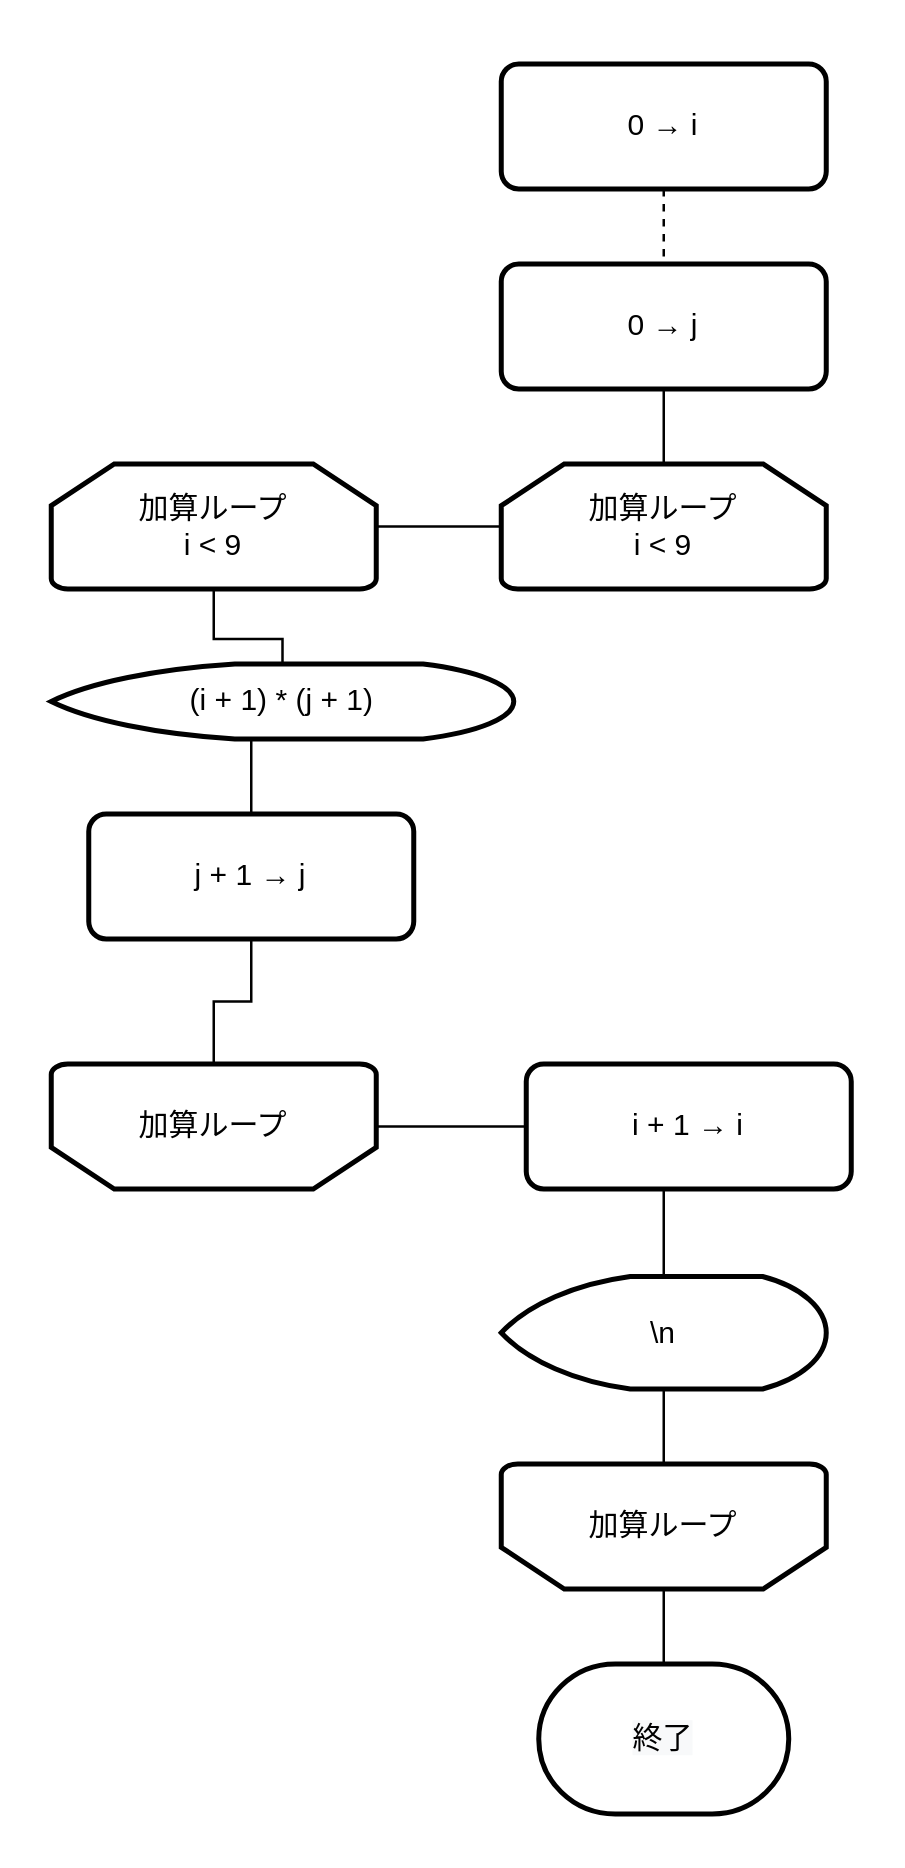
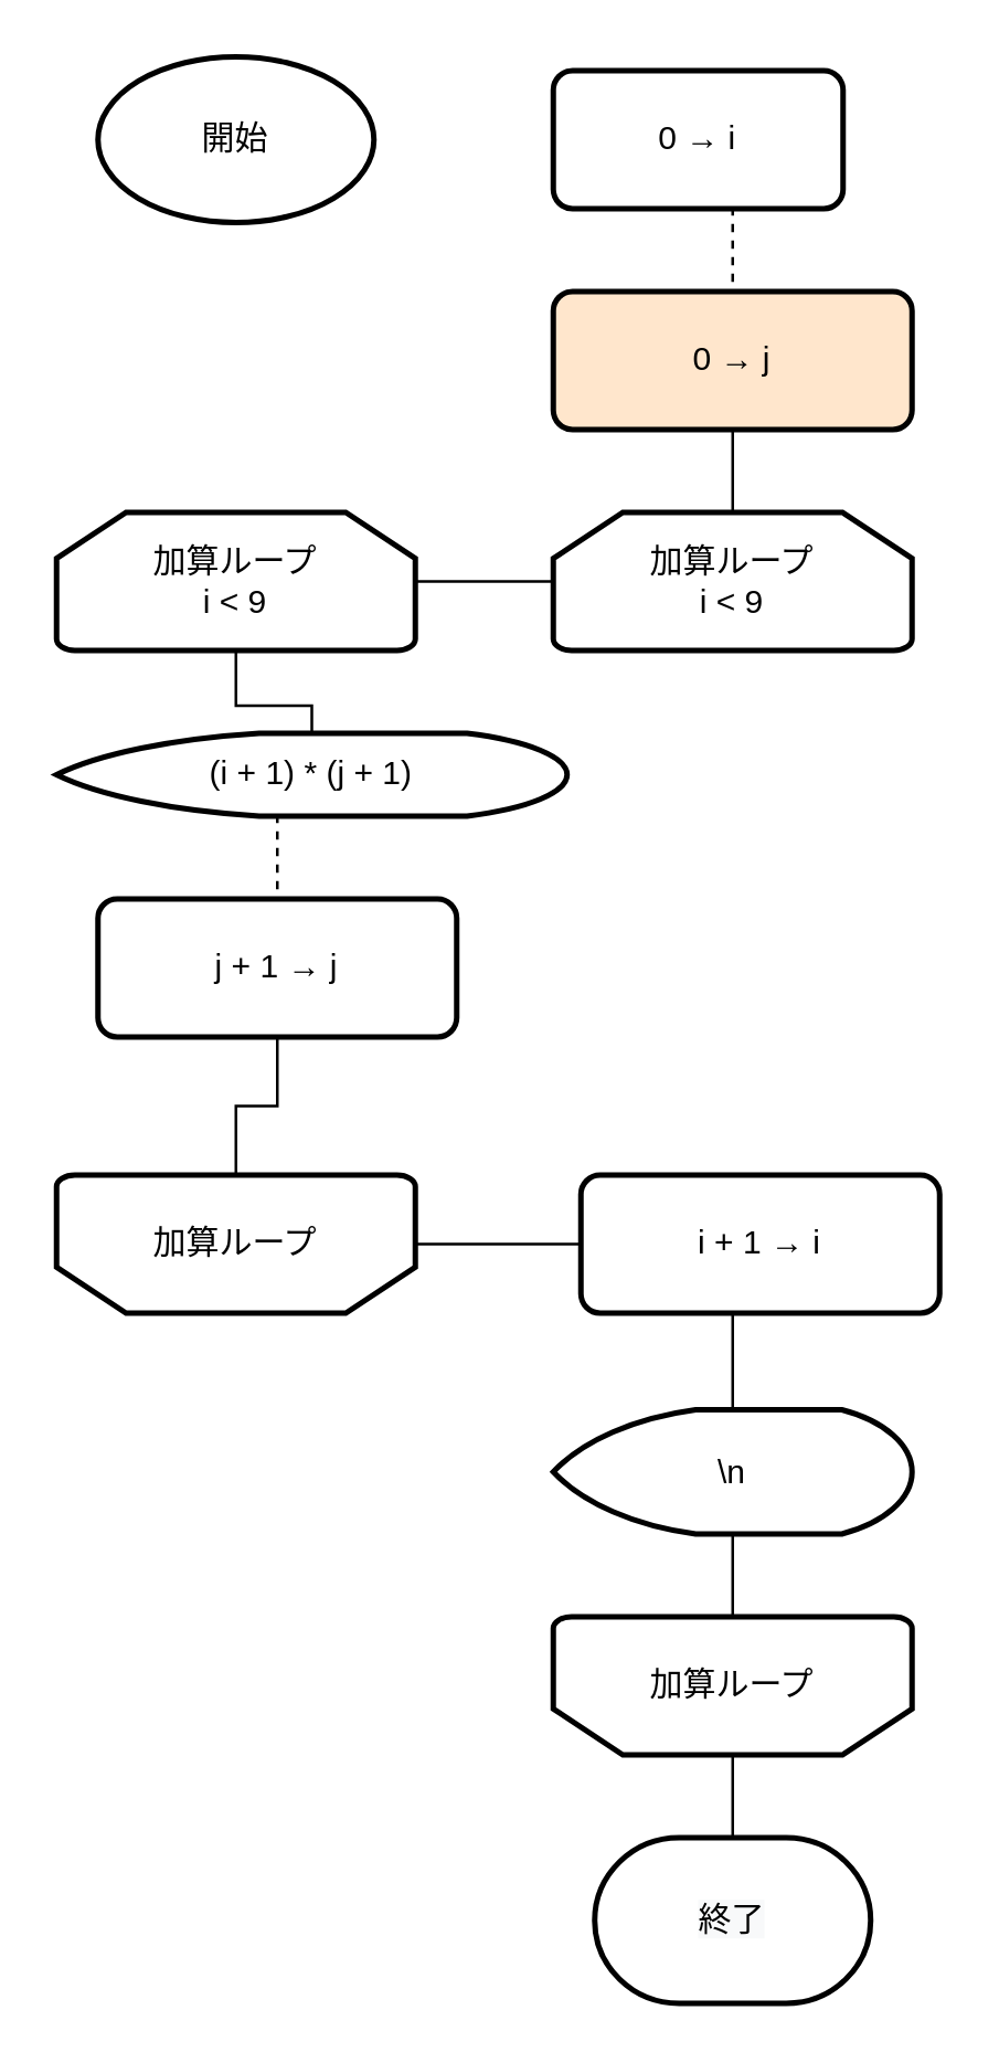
  <mxCell id="0" />
  <mxCell id="1" parent="0" />
  <mxCell id="2" style="edgeStyle=orthogonalEdgeStyle;rounded=0;orthogonalLoop=1;jettySize=auto;html=1;exitX=0;exitY=0.5;exitDx=0;exitDy=0;exitPerimeter=0;entryX=1;entryY=0.5;entryDx=0;entryDy=0;entryPerimeter=0;endArrow=none;endFill=0;" edge="1" parent="1" source="3" target="19"><mxGeometry relative="1" as="geometry" /></mxCell>
  <mxCell id="3" value="加算ループ&lt;br&gt;i &amp;lt; 9" style="strokeWidth=2;html=1;shape=mxgraph.flowchart.loop_limit;whiteSpace=wrap;" vertex="1" parent="1"><mxGeometry x="200" y="185" width="130" height="50" as="geometry" /></mxCell>
  <mxCell id="4" style="edgeStyle=orthogonalEdgeStyle;rounded=0;orthogonalLoop=1;jettySize=auto;html=1;exitX=0.5;exitY=0;exitDx=0;exitDy=0;exitPerimeter=0;entryX=0.5;entryY=0;entryDx=0;entryDy=0;entryPerimeter=0;endArrow=none;endFill=0;" edge="1" parent="1" source="5" target="13"><mxGeometry relative="1" as="geometry" /></mxCell>
  <mxCell id="5" value="&lt;span&gt;加算ループ&lt;br&gt;&lt;/span&gt;" style="strokeWidth=2;html=1;shape=mxgraph.flowchart.loop_limit;whiteSpace=wrap;rotation=0;flipV=1;" vertex="1" parent="1"><mxGeometry x="200" y="585" width="130" height="50" as="geometry" /></mxCell>
+ <mxCell id="6" value="開始" style="strokeWidth=2;html=1;shape=mxgraph.flowchart.start_1;whiteSpace=wrap;" vertex="1" parent="1"><mxGeometry x="35" y="20" width="100" height="60" as="geometry" /></mxCell>
  <mxCell id="7" style="edgeStyle=orthogonalEdgeStyle;rounded=0;orthogonalLoop=1;jettySize=auto;html=1;exitX=0.5;exitY=1;exitDx=0;exitDy=0;entryX=0.5;entryY=0;entryDx=0;entryDy=0;endArrow=none;endFill=0;dashed=1;" edge="1" parent="1" source="8" target="15"><mxGeometry relative="1" as="geometry" /></mxCell>
- <mxCell id="8" value="0 → i" style="rounded=1;whiteSpace=wrap;html=1;absoluteArcSize=1;arcSize=14;strokeWidth=2;" vertex="1" parent="1"><mxGeometry x="200" y="25" width="130" height="50" as="geometry" /></mxCell>
- <mxCell id="9" style="edgeStyle=orthogonalEdgeStyle;rounded=0;orthogonalLoop=1;jettySize=auto;html=1;exitX=0.5;exitY=1;exitDx=0;exitDy=0;exitPerimeter=0;entryX=0.5;entryY=0;entryDx=0;entryDy=0;endArrow=none;endFill=0;" edge="1" parent="1" source="10" target="17"><mxGeometry relative="1" as="geometry" /></mxCell>
+ <mxCell id="8" value="0 → i" style="rounded=1;whiteSpace=wrap;html=1;absoluteArcSize=1;arcSize=14;strokeWidth=2;" vertex="1" parent="1"><mxGeometry x="200" y="25" width="105" height="50" as="geometry" /></mxCell>
+ <mxCell id="9" style="edgeStyle=orthogonalEdgeStyle;rounded=0;orthogonalLoop=1;jettySize=auto;html=1;exitX=0.5;exitY=1;exitDx=0;exitDy=0;exitPerimeter=0;entryX=0.5;entryY=0;entryDx=0;entryDy=0;endArrow=none;endFill=0;dashed=1;" edge="1" parent="1" source="10" target="17"><mxGeometry relative="1" as="geometry" /></mxCell>
  <mxCell id="10" value="(i + 1) * (j + 1)" style="strokeWidth=2;html=1;shape=mxgraph.flowchart.display;whiteSpace=wrap;" vertex="1" parent="1"><mxGeometry x="20" y="265" width="185" height="30" as="geometry" /></mxCell>
  <mxCell id="11" style="edgeStyle=orthogonalEdgeStyle;rounded=0;orthogonalLoop=1;jettySize=auto;html=1;exitX=0.5;exitY=1;exitDx=0;exitDy=0;entryX=0.5;entryY=0;entryDx=0;entryDy=0;entryPerimeter=0;endArrow=none;endFill=0;" edge="1" parent="1" source="12" target="23"><mxGeometry relative="1" as="geometry" /></mxCell>
  <mxCell id="12" value="i + 1 → i" style="rounded=1;whiteSpace=wrap;html=1;absoluteArcSize=1;arcSize=14;strokeWidth=2;" vertex="1" parent="1"><mxGeometry x="210" y="425" width="130" height="50" as="geometry" /></mxCell>
  <mxCell id="13" value="&#10;&#10;&lt;span style=&quot;color: rgb(0, 0, 0); font-family: helvetica; font-size: 12px; font-style: normal; font-weight: 400; letter-spacing: normal; text-align: center; text-indent: 0px; text-transform: none; word-spacing: 0px; background-color: rgb(248, 249, 250); display: inline; float: none;&quot;&gt;終了&lt;/span&gt;&#10;&#10;" style="strokeWidth=2;html=1;shape=mxgraph.flowchart.terminator;whiteSpace=wrap;" vertex="1" parent="1"><mxGeometry x="215" y="665" width="100" height="60" as="geometry" /></mxCell>
  <mxCell id="14" style="edgeStyle=orthogonalEdgeStyle;rounded=0;orthogonalLoop=1;jettySize=auto;html=1;exitX=0.5;exitY=1;exitDx=0;exitDy=0;entryX=0.5;entryY=0;entryDx=0;entryDy=0;entryPerimeter=0;endArrow=none;endFill=0;" edge="1" parent="1" source="15" target="3"><mxGeometry relative="1" as="geometry" /></mxCell>
- <mxCell id="15" value="0 → j" style="rounded=1;whiteSpace=wrap;html=1;absoluteArcSize=1;arcSize=14;strokeWidth=2;" vertex="1" parent="1"><mxGeometry x="200" y="105" width="130" height="50" as="geometry" /></mxCell>
+ <mxCell id="15" value="0 → j" style="rounded=1;whiteSpace=wrap;html=1;absoluteArcSize=1;arcSize=14;strokeWidth=2;fillColor=#ffe6cc;" vertex="1" parent="1"><mxGeometry x="200" y="105" width="130" height="50" as="geometry" /></mxCell>
  <mxCell id="16" style="edgeStyle=orthogonalEdgeStyle;rounded=0;orthogonalLoop=1;jettySize=auto;html=1;exitX=0.5;exitY=1;exitDx=0;exitDy=0;entryX=0.5;entryY=1;entryDx=0;entryDy=0;entryPerimeter=0;endArrow=none;endFill=0;" edge="1" parent="1" source="17" target="21"><mxGeometry relative="1" as="geometry" /></mxCell>
  <mxCell id="17" value="j + 1 → j" style="rounded=1;whiteSpace=wrap;html=1;absoluteArcSize=1;arcSize=14;strokeWidth=2;" vertex="1" parent="1"><mxGeometry x="35" y="325" width="130" height="50" as="geometry" /></mxCell>
  <mxCell id="18" style="edgeStyle=orthogonalEdgeStyle;rounded=0;orthogonalLoop=1;jettySize=auto;html=1;exitX=0.5;exitY=1;exitDx=0;exitDy=0;exitPerimeter=0;entryX=0.5;entryY=0;entryDx=0;entryDy=0;entryPerimeter=0;endArrow=none;endFill=0;" edge="1" parent="1" source="19" target="10"><mxGeometry relative="1" as="geometry" /></mxCell>
  <mxCell id="19" value="加算ループ&lt;br&gt;i &amp;lt; 9" style="strokeWidth=2;html=1;shape=mxgraph.flowchart.loop_limit;whiteSpace=wrap;" vertex="1" parent="1"><mxGeometry x="20" y="185" width="130" height="50" as="geometry" /></mxCell>
  <mxCell id="20" style="edgeStyle=orthogonalEdgeStyle;rounded=0;orthogonalLoop=1;jettySize=auto;html=1;exitX=1;exitY=0.5;exitDx=0;exitDy=0;exitPerimeter=0;entryX=0;entryY=0.5;entryDx=0;entryDy=0;endArrow=none;endFill=0;" edge="1" parent="1" source="21" target="12"><mxGeometry relative="1" as="geometry" /></mxCell>
  <mxCell id="21" value="&lt;span&gt;加算ループ&lt;br&gt;&lt;/span&gt;" style="strokeWidth=2;html=1;shape=mxgraph.flowchart.loop_limit;whiteSpace=wrap;rotation=0;flipV=1;" vertex="1" parent="1"><mxGeometry x="20" y="425" width="130" height="50" as="geometry" /></mxCell>
  <mxCell id="22" style="edgeStyle=orthogonalEdgeStyle;rounded=0;orthogonalLoop=1;jettySize=auto;html=1;exitX=0.5;exitY=1;exitDx=0;exitDy=0;exitPerimeter=0;entryX=0.5;entryY=1;entryDx=0;entryDy=0;entryPerimeter=0;endArrow=none;endFill=0;" edge="1" parent="1" source="23" target="5"><mxGeometry relative="1" as="geometry" /></mxCell>
  <mxCell id="23" value="\n" style="strokeWidth=2;html=1;shape=mxgraph.flowchart.display;whiteSpace=wrap;" vertex="1" parent="1"><mxGeometry x="200" y="510" width="130" height="45" as="geometry" /></mxCell>
